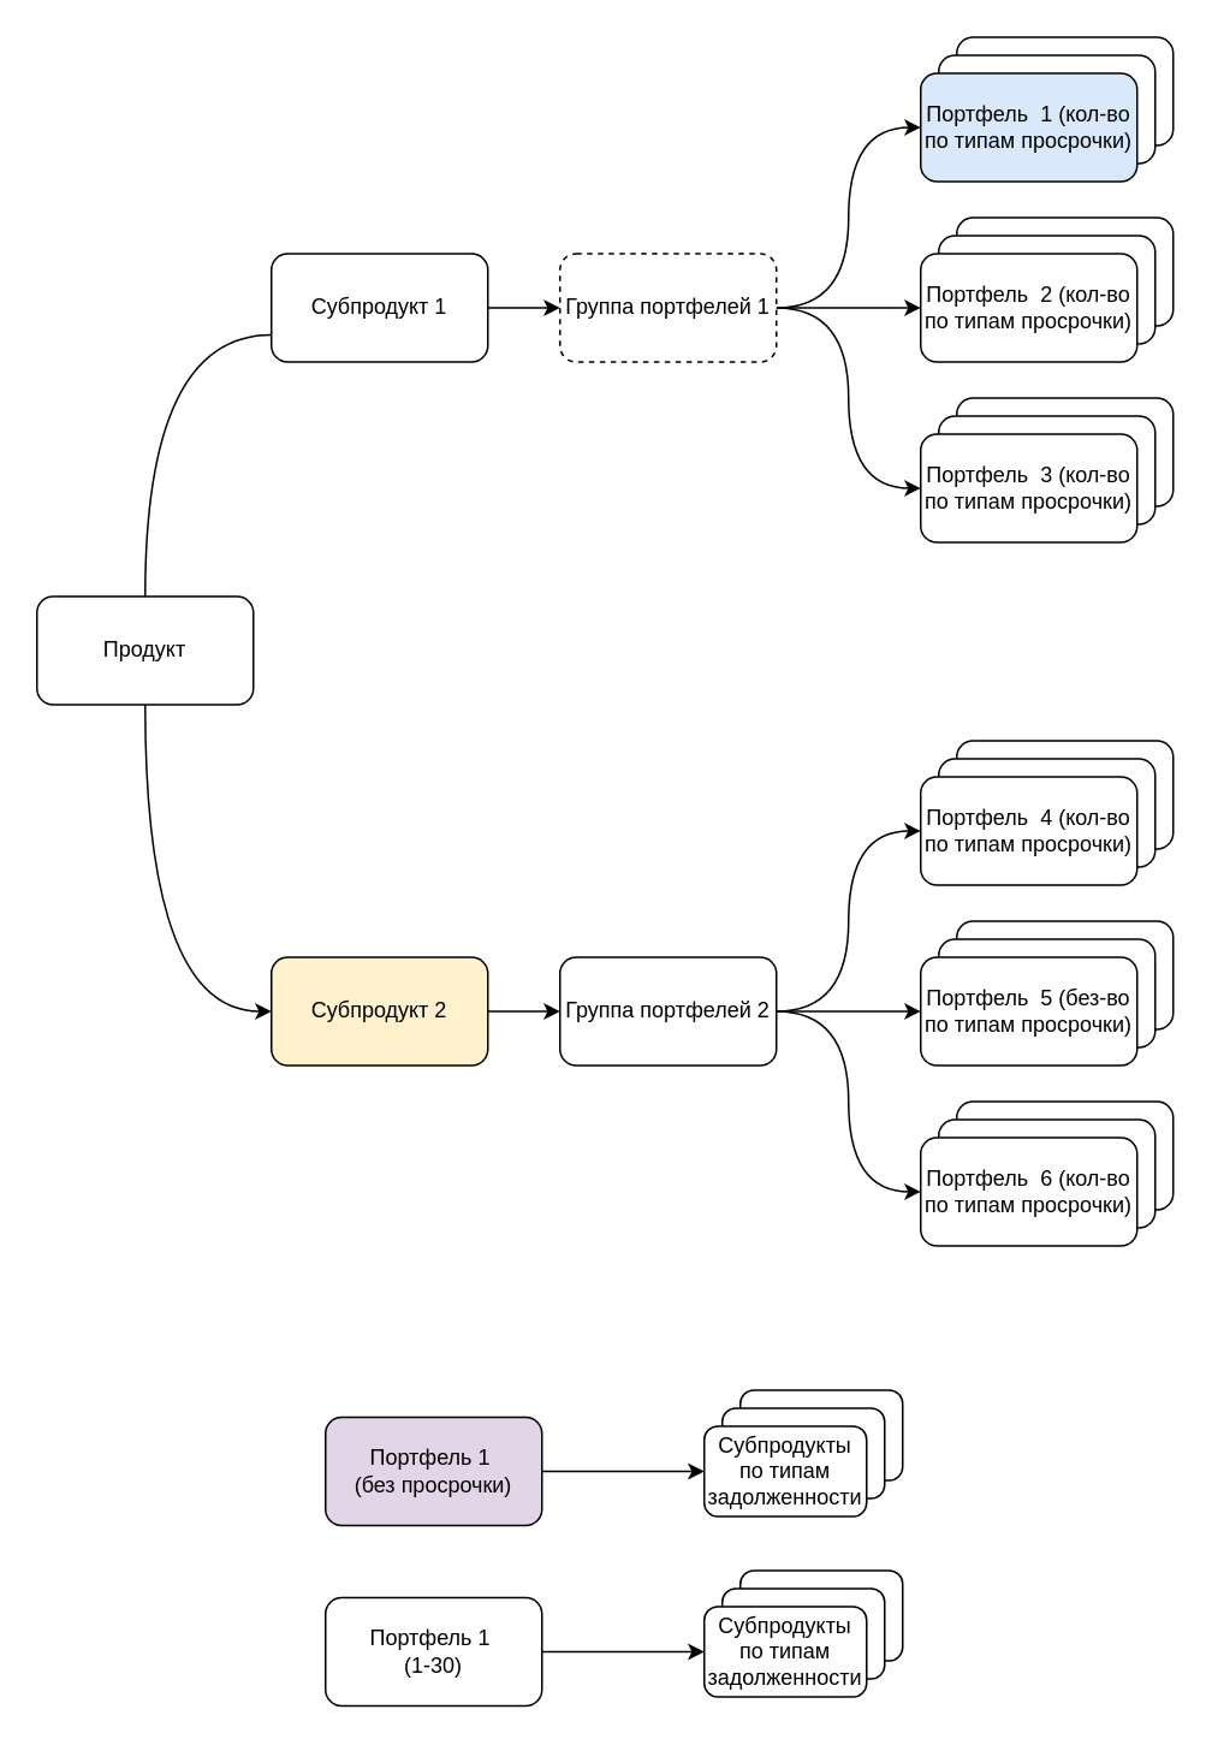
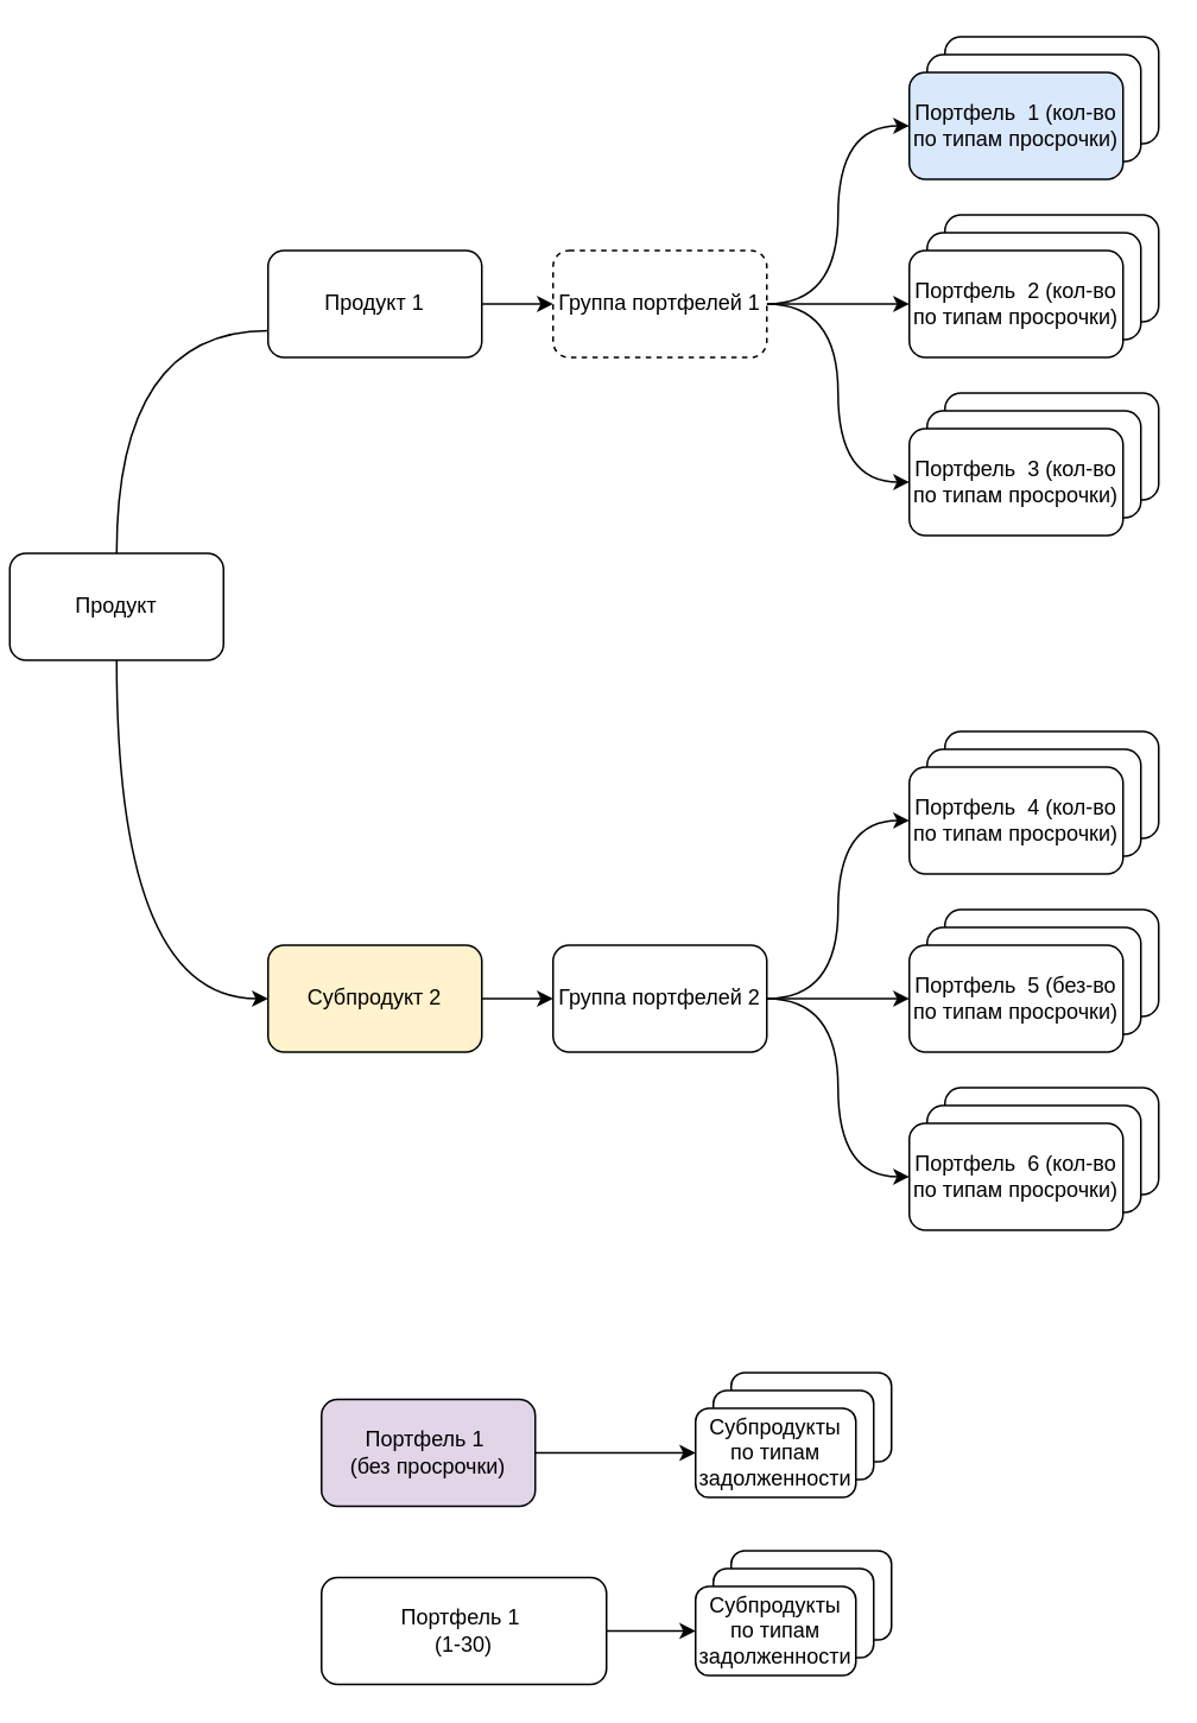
  <mxCell id="0" />
  <mxCell id="1" parent="0" />
  <mxCell id="2" style="edgeStyle=orthogonalEdgeStyle;rounded=0;orthogonalLoop=1;jettySize=auto;html=1;entryX=0;entryY=0.75;entryDx=0;entryDy=0;exitX=0.5;exitY=0;exitDx=0;exitDy=0;curved=1;endArrow=none;" edge="1" parent="1" source="4" target="38"><mxGeometry relative="1" as="geometry" /></mxCell>
  <mxCell id="3" style="edgeStyle=orthogonalEdgeStyle;rounded=0;orthogonalLoop=1;jettySize=auto;html=1;entryX=0;entryY=0.5;entryDx=0;entryDy=0;exitX=0.5;exitY=1;exitDx=0;exitDy=0;curved=1;" edge="1" parent="1" source="4" target="40"><mxGeometry relative="1" as="geometry" /></mxCell>
- <mxCell id="4" value="Продукт" style="rounded=1;whiteSpace=wrap;html=1;" vertex="1" parent="1"><mxGeometry x="20" y="330" width="120" height="60" as="geometry" /></mxCell>
+ <mxCell id="4" value="Продукт" style="rounded=1;whiteSpace=wrap;html=1;" vertex="1" parent="1"><mxGeometry x="5" y="310" width="120" height="60" as="geometry" /></mxCell>
  <mxCell id="5" style="edgeStyle=orthogonalEdgeStyle;rounded=0;orthogonalLoop=1;jettySize=auto;html=1;entryX=0;entryY=0.5;entryDx=0;entryDy=0;curved=1;" edge="1" parent="1" source="8" target="16"><mxGeometry relative="1" as="geometry" /></mxCell>
  <mxCell id="6" style="edgeStyle=orthogonalEdgeStyle;rounded=0;orthogonalLoop=1;jettySize=auto;html=1;entryX=0;entryY=0.5;entryDx=0;entryDy=0;curved=1;" edge="1" parent="1" source="8" target="24"><mxGeometry relative="1" as="geometry" /></mxCell>
  <mxCell id="7" style="edgeStyle=orthogonalEdgeStyle;rounded=0;orthogonalLoop=1;jettySize=auto;html=1;entryX=0;entryY=0.5;entryDx=0;entryDy=0;curved=1;" edge="1" parent="1" source="8" target="20"><mxGeometry relative="1" as="geometry" /></mxCell>
  <mxCell id="8" value="&lt;div&gt;Группа портфелей 1&lt;/div&gt;" style="rounded=1;whiteSpace=wrap;html=1;dashed=1;" vertex="1" parent="1"><mxGeometry x="310" y="140" width="120" height="60" as="geometry" /></mxCell>
  <mxCell id="9" style="edgeStyle=orthogonalEdgeStyle;rounded=0;orthogonalLoop=1;jettySize=auto;html=1;entryX=0;entryY=0.5;entryDx=0;entryDy=0;exitX=1;exitY=0.5;exitDx=0;exitDy=0;curved=1;" edge="1" parent="1" source="12" target="28"><mxGeometry relative="1" as="geometry"><mxPoint x="440" y="560" as="sourcePoint" /></mxGeometry></mxCell>
  <mxCell id="10" style="edgeStyle=orthogonalEdgeStyle;rounded=0;orthogonalLoop=1;jettySize=auto;html=1;entryX=0;entryY=0.5;entryDx=0;entryDy=0;curved=1;" edge="1" parent="1" source="12" target="36"><mxGeometry relative="1" as="geometry" /></mxCell>
  <mxCell id="11" style="edgeStyle=orthogonalEdgeStyle;rounded=0;orthogonalLoop=1;jettySize=auto;html=1;entryX=0;entryY=0.5;entryDx=0;entryDy=0;curved=1;" edge="1" parent="1" source="12" target="32"><mxGeometry relative="1" as="geometry" /></mxCell>
  <mxCell id="12" value="&lt;div&gt;Группа портфелей 2&lt;/div&gt;" style="rounded=1;whiteSpace=wrap;html=1;" vertex="1" parent="1"><mxGeometry x="310" y="530" width="120" height="60" as="geometry" /></mxCell>
  <mxCell id="13" value="" style="group" vertex="1" connectable="0" parent="1"><mxGeometry x="510" y="20" width="140" height="80" as="geometry" /></mxCell>
  <mxCell id="14" value="" style="rounded=1;whiteSpace=wrap;html=1;movable=1;resizable=1;rotatable=1;deletable=1;editable=1;locked=0;connectable=1;" vertex="1" parent="13"><mxGeometry x="20" width="120" height="60" as="geometry" /></mxCell>
  <mxCell id="15" value="" style="rounded=1;whiteSpace=wrap;html=1;movable=1;resizable=1;rotatable=1;deletable=1;editable=1;locked=0;connectable=1;" vertex="1" parent="13"><mxGeometry x="10" y="10" width="120" height="60" as="geometry" /></mxCell>
  <mxCell id="16" value="Портфель&amp;nbsp; 1 (кол-во по типам просрочки)" style="rounded=1;whiteSpace=wrap;html=1;movable=1;resizable=1;rotatable=1;deletable=1;editable=1;locked=0;connectable=1;fillColor=#dae8fc;" vertex="1" parent="13"><mxGeometry y="20" width="120" height="60" as="geometry" /></mxCell>
  <mxCell id="17" value="" style="group" vertex="1" connectable="0" parent="1"><mxGeometry x="510" y="220" width="140" height="80" as="geometry" /></mxCell>
  <mxCell id="18" value="" style="rounded=1;whiteSpace=wrap;html=1;" vertex="1" parent="17"><mxGeometry x="20" width="120" height="60" as="geometry" /></mxCell>
  <mxCell id="19" value="" style="rounded=1;whiteSpace=wrap;html=1;" vertex="1" parent="17"><mxGeometry x="10" y="10" width="120" height="60" as="geometry" /></mxCell>
  <mxCell id="20" value="Портфель&amp;nbsp; 3 (кол-во по типам просрочки)" style="rounded=1;whiteSpace=wrap;html=1;" vertex="1" parent="17"><mxGeometry y="20" width="120" height="60" as="geometry" /></mxCell>
  <mxCell id="21" value="" style="group" vertex="1" connectable="0" parent="1"><mxGeometry x="510" y="120" width="140" height="80" as="geometry" /></mxCell>
  <mxCell id="22" value="" style="rounded=1;whiteSpace=wrap;html=1;" vertex="1" parent="21"><mxGeometry x="20" width="120" height="60" as="geometry" /></mxCell>
  <mxCell id="23" value="" style="rounded=1;whiteSpace=wrap;html=1;" vertex="1" parent="21"><mxGeometry x="10" y="10" width="120" height="60" as="geometry" /></mxCell>
  <mxCell id="24" value="Портфель&amp;nbsp; 2 (кол-во по типам просрочки)" style="rounded=1;whiteSpace=wrap;html=1;" vertex="1" parent="21"><mxGeometry y="20" width="120" height="60" as="geometry" /></mxCell>
  <mxCell id="25" value="" style="group" vertex="1" connectable="0" parent="1"><mxGeometry x="510" y="410" width="140" height="80" as="geometry" /></mxCell>
  <mxCell id="26" value="" style="rounded=1;whiteSpace=wrap;html=1;movable=1;resizable=1;rotatable=1;deletable=1;editable=1;locked=0;connectable=1;" vertex="1" parent="25"><mxGeometry x="20" width="120" height="60" as="geometry" /></mxCell>
  <mxCell id="27" value="" style="rounded=1;whiteSpace=wrap;html=1;movable=1;resizable=1;rotatable=1;deletable=1;editable=1;locked=0;connectable=1;" vertex="1" parent="25"><mxGeometry x="10" y="10" width="120" height="60" as="geometry" /></mxCell>
  <mxCell id="28" value="Портфель&amp;nbsp; 4 (кол-во по типам просрочки)" style="rounded=1;whiteSpace=wrap;html=1;movable=1;resizable=1;rotatable=1;deletable=1;editable=1;locked=0;connectable=1;" vertex="1" parent="25"><mxGeometry y="20" width="120" height="60" as="geometry" /></mxCell>
  <mxCell id="29" value="" style="group" vertex="1" connectable="0" parent="1"><mxGeometry x="510" y="610" width="140" height="80" as="geometry" /></mxCell>
  <mxCell id="30" value="" style="rounded=1;whiteSpace=wrap;html=1;" vertex="1" parent="29"><mxGeometry x="20" width="120" height="60" as="geometry" /></mxCell>
  <mxCell id="31" value="" style="rounded=1;whiteSpace=wrap;html=1;" vertex="1" parent="29"><mxGeometry x="10" y="10" width="120" height="60" as="geometry" /></mxCell>
  <mxCell id="32" value="Портфель&amp;nbsp; 6 (кол-во по типам просрочки)" style="rounded=1;whiteSpace=wrap;html=1;" vertex="1" parent="29"><mxGeometry y="20" width="120" height="60" as="geometry" /></mxCell>
  <mxCell id="33" value="" style="group" vertex="1" connectable="0" parent="1"><mxGeometry x="510" y="510" width="140" height="80" as="geometry" /></mxCell>
  <mxCell id="34" value="" style="rounded=1;whiteSpace=wrap;html=1;" vertex="1" parent="33"><mxGeometry x="20" width="120" height="60" as="geometry" /></mxCell>
  <mxCell id="35" value="" style="rounded=1;whiteSpace=wrap;html=1;" vertex="1" parent="33"><mxGeometry x="10" y="10" width="120" height="60" as="geometry" /></mxCell>
  <mxCell id="36" value="Портфель&amp;nbsp; 5 (без-во по типам просрочки)" style="rounded=1;whiteSpace=wrap;html=1;" vertex="1" parent="33"><mxGeometry y="20" width="120" height="60" as="geometry" /></mxCell>
  <mxCell id="37" style="edgeStyle=orthogonalEdgeStyle;rounded=0;orthogonalLoop=1;jettySize=auto;html=1;entryX=0;entryY=0.5;entryDx=0;entryDy=0;" edge="1" parent="1" source="38" target="8"><mxGeometry relative="1" as="geometry" /></mxCell>
- <mxCell id="38" value="&lt;div&gt;Субпродукт 1&lt;/div&gt;" style="rounded=1;whiteSpace=wrap;html=1;" vertex="1" parent="1"><mxGeometry x="150" y="140" width="120" height="60" as="geometry" /></mxCell>
+ <mxCell id="38" value="&lt;div&gt;Продукт 1&lt;/div&gt;" style="rounded=1;whiteSpace=wrap;html=1;" vertex="1" parent="1"><mxGeometry x="150" y="140" width="120" height="60" as="geometry" /></mxCell>
  <mxCell id="39" style="edgeStyle=orthogonalEdgeStyle;rounded=0;orthogonalLoop=1;jettySize=auto;html=1;entryX=0;entryY=0.5;entryDx=0;entryDy=0;" edge="1" parent="1" source="40" target="12"><mxGeometry relative="1" as="geometry" /></mxCell>
  <mxCell id="40" value="&lt;div&gt;Субпродукт 2&lt;/div&gt;" style="rounded=1;whiteSpace=wrap;html=1;fillColor=#fff2cc;" vertex="1" parent="1"><mxGeometry x="150" y="530" width="120" height="60" as="geometry" /></mxCell>
  <mxCell id="41" style="edgeStyle=orthogonalEdgeStyle;rounded=0;orthogonalLoop=1;jettySize=auto;html=1;entryX=0;entryY=0.5;entryDx=0;entryDy=0;" edge="1" parent="1" source="42" target="46"><mxGeometry relative="1" as="geometry" /></mxCell>
  <mxCell id="42" value="Портфель 1&amp;nbsp;&lt;div&gt;(без просрочки)&lt;/div&gt;" style="rounded=1;whiteSpace=wrap;html=1;fillColor=#e1d5e7;" vertex="1" parent="1"><mxGeometry x="180" y="785" width="120" height="60" as="geometry" /></mxCell>
  <mxCell id="43" value="" style="group" vertex="1" connectable="0" parent="1"><mxGeometry x="390" y="770" width="110" height="70" as="geometry" /></mxCell>
  <mxCell id="44" value="" style="rounded=1;whiteSpace=wrap;html=1;" vertex="1" parent="43"><mxGeometry x="20" width="90" height="50" as="geometry" /></mxCell>
  <mxCell id="45" value="" style="rounded=1;whiteSpace=wrap;html=1;" vertex="1" parent="43"><mxGeometry x="10" y="10" width="90" height="50" as="geometry" /></mxCell>
  <mxCell id="46" value="Субпродукты по типам задолженности" style="rounded=1;whiteSpace=wrap;html=1;" vertex="1" parent="43"><mxGeometry y="20" width="90" height="50" as="geometry" /></mxCell>
  <mxCell id="47" style="edgeStyle=orthogonalEdgeStyle;rounded=0;orthogonalLoop=1;jettySize=auto;html=1;entryX=0;entryY=0.5;entryDx=0;entryDy=0;" edge="1" parent="1" source="48" target="52"><mxGeometry relative="1" as="geometry" /></mxCell>
- <mxCell id="48" value="Портфель 1&amp;nbsp;&lt;div&gt;(1-30)&lt;/div&gt;" style="rounded=1;whiteSpace=wrap;html=1;" vertex="1" parent="1"><mxGeometry x="180" y="885" width="120" height="60" as="geometry" /></mxCell>
+ <mxCell id="48" value="Портфель 1&amp;nbsp;&lt;div&gt;(1-30)&lt;/div&gt;" style="rounded=1;whiteSpace=wrap;html=1;" vertex="1" parent="1"><mxGeometry x="180" y="885" width="160" height="60" as="geometry" /></mxCell>
  <mxCell id="49" value="" style="group" vertex="1" connectable="0" parent="1"><mxGeometry x="390" y="870" width="110" height="70" as="geometry" /></mxCell>
  <mxCell id="50" value="" style="rounded=1;whiteSpace=wrap;html=1;" vertex="1" parent="49"><mxGeometry x="20" width="90" height="50" as="geometry" /></mxCell>
  <mxCell id="51" value="" style="rounded=1;whiteSpace=wrap;html=1;" vertex="1" parent="49"><mxGeometry x="10" y="10" width="90" height="50" as="geometry" /></mxCell>
  <mxCell id="52" value="Субпродукты по типам задолженности" style="rounded=1;whiteSpace=wrap;html=1;" vertex="1" parent="49"><mxGeometry y="20" width="90" height="50" as="geometry" /></mxCell>
